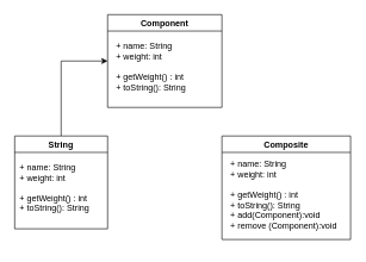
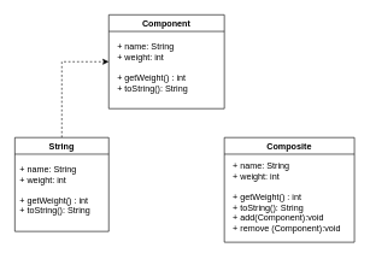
  <mxCell id="0" />
  <mxCell id="1" parent="0" />
  <mxCell id="2" value="Component" style="swimlane;" vertex="1" parent="1"><mxGeometry x="150" y="20" width="160" height="130" as="geometry" /></mxCell>
  <mxCell id="3" value="&lt;div&gt;+ name: String&lt;/div&gt;&lt;div&gt;+ weight: int&lt;/div&gt;&lt;div&gt;&lt;br&gt;&lt;/div&gt;&lt;div&gt;&lt;div&gt;+ getWeight() : int&lt;/div&gt;&lt;div&gt;+ toString(): String&lt;/div&gt;&lt;/div&gt;&lt;div&gt;&lt;br&gt;&lt;/div&gt;" style="text;html=1;align=left;verticalAlign=middle;resizable=0;points=[];autosize=1;strokeColor=none;fillColor=none;" vertex="1" parent="2"><mxGeometry x="10" y="30" width="120" height="100" as="geometry" /></mxCell>
- <mxCell id="4" style="edgeStyle=orthogonalEdgeStyle;rounded=0;orthogonalLoop=1;jettySize=auto;html=1;entryX=0;entryY=0.5;entryDx=0;entryDy=0;" edge="1" parent="1" source="5" target="2"><mxGeometry relative="1" as="geometry" /></mxCell>
+ <mxCell id="4" style="edgeStyle=orthogonalEdgeStyle;rounded=0;orthogonalLoop=1;jettySize=auto;html=1;entryX=0;entryY=0.5;entryDx=0;entryDy=0;dashed=1;" edge="1" parent="1" source="5" target="2"><mxGeometry relative="1" as="geometry" /></mxCell>
  <mxCell id="5" value="String" style="swimlane;" vertex="1" parent="1"><mxGeometry x="20" y="190" width="130" height="130" as="geometry" /></mxCell>
  <mxCell id="6" value="&lt;div&gt;+ name: String&lt;/div&gt;&lt;div&gt;+ weight: int&lt;/div&gt;&lt;div&gt;&lt;br&gt;&lt;/div&gt;&lt;div&gt;&lt;div&gt;+ getWeight() : int&lt;/div&gt;&lt;div&gt;+ toString(): String&lt;/div&gt;&lt;/div&gt;&lt;div&gt;&lt;br&gt;&lt;/div&gt;" style="text;html=1;align=left;verticalAlign=middle;resizable=0;points=[];autosize=1;strokeColor=none;fillColor=none;" vertex="1" parent="5"><mxGeometry x="5" y="30" width="120" height="100" as="geometry" /></mxCell>
  <mxCell id="7" value="Composite" style="swimlane;" vertex="1" parent="1"><mxGeometry x="310" y="190" width="180" height="145" as="geometry" /></mxCell>
  <mxCell id="8" value="&lt;div&gt;+ name: String&lt;/div&gt;&lt;div&gt;+ weight: int&lt;/div&gt;&lt;div&gt;&lt;br&gt;&lt;/div&gt;&lt;div&gt;&lt;div&gt;+ getWeight() : int&lt;/div&gt;&lt;div&gt;+ toString(): String&lt;/div&gt;&lt;/div&gt;&lt;div&gt;+ add(Component):void&lt;/div&gt;&lt;div&gt;+ remove (Component):void&lt;/div&gt;&lt;div&gt;&lt;br&gt;&lt;/div&gt;" style="text;html=1;align=left;verticalAlign=middle;resizable=0;points=[];autosize=1;strokeColor=none;fillColor=none;" vertex="1" parent="7"><mxGeometry x="10" y="25" width="170" height="130" as="geometry" /></mxCell>
